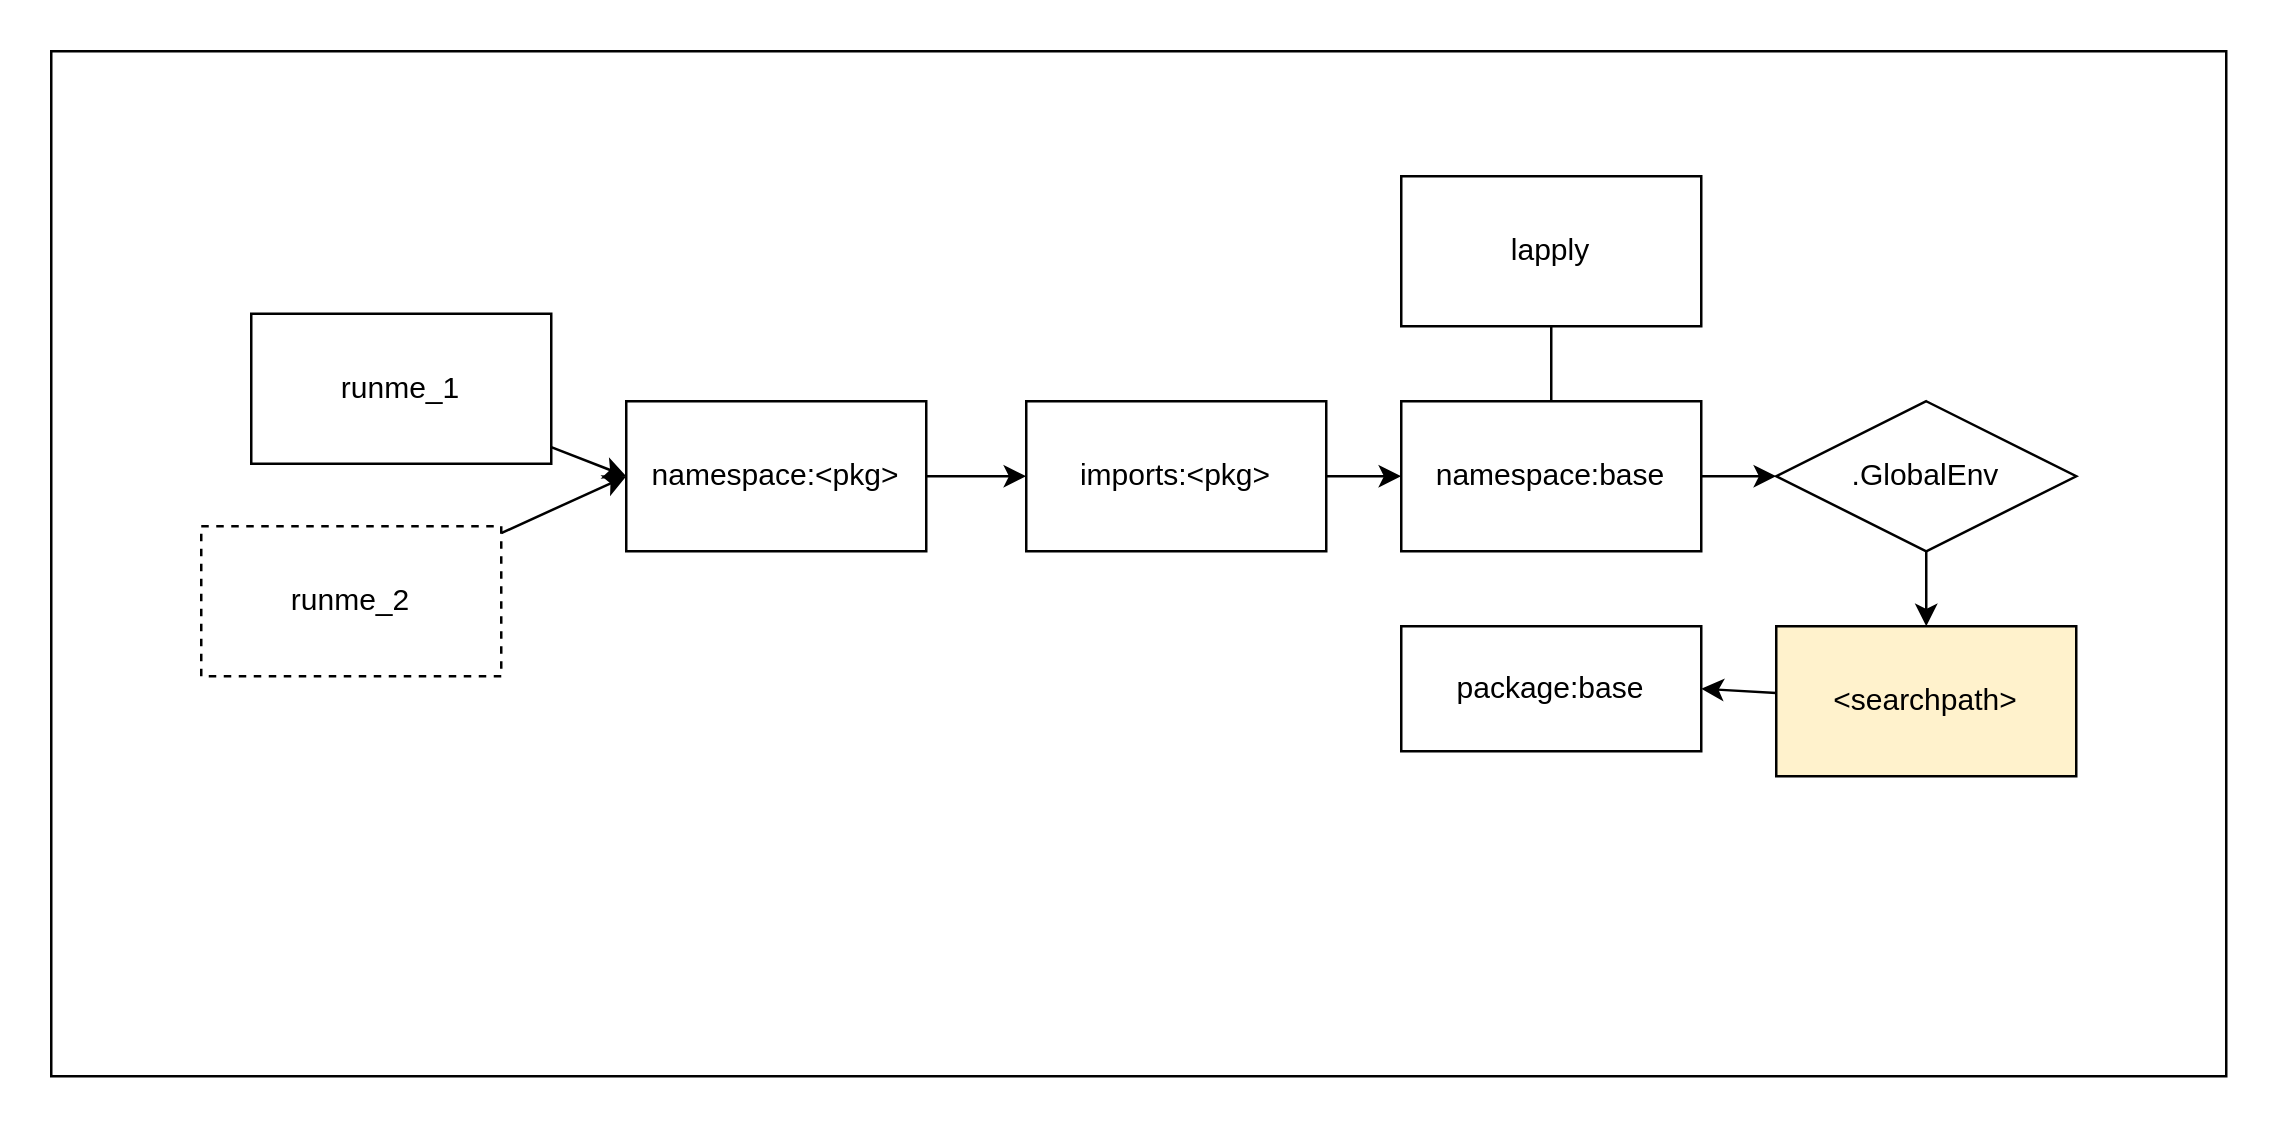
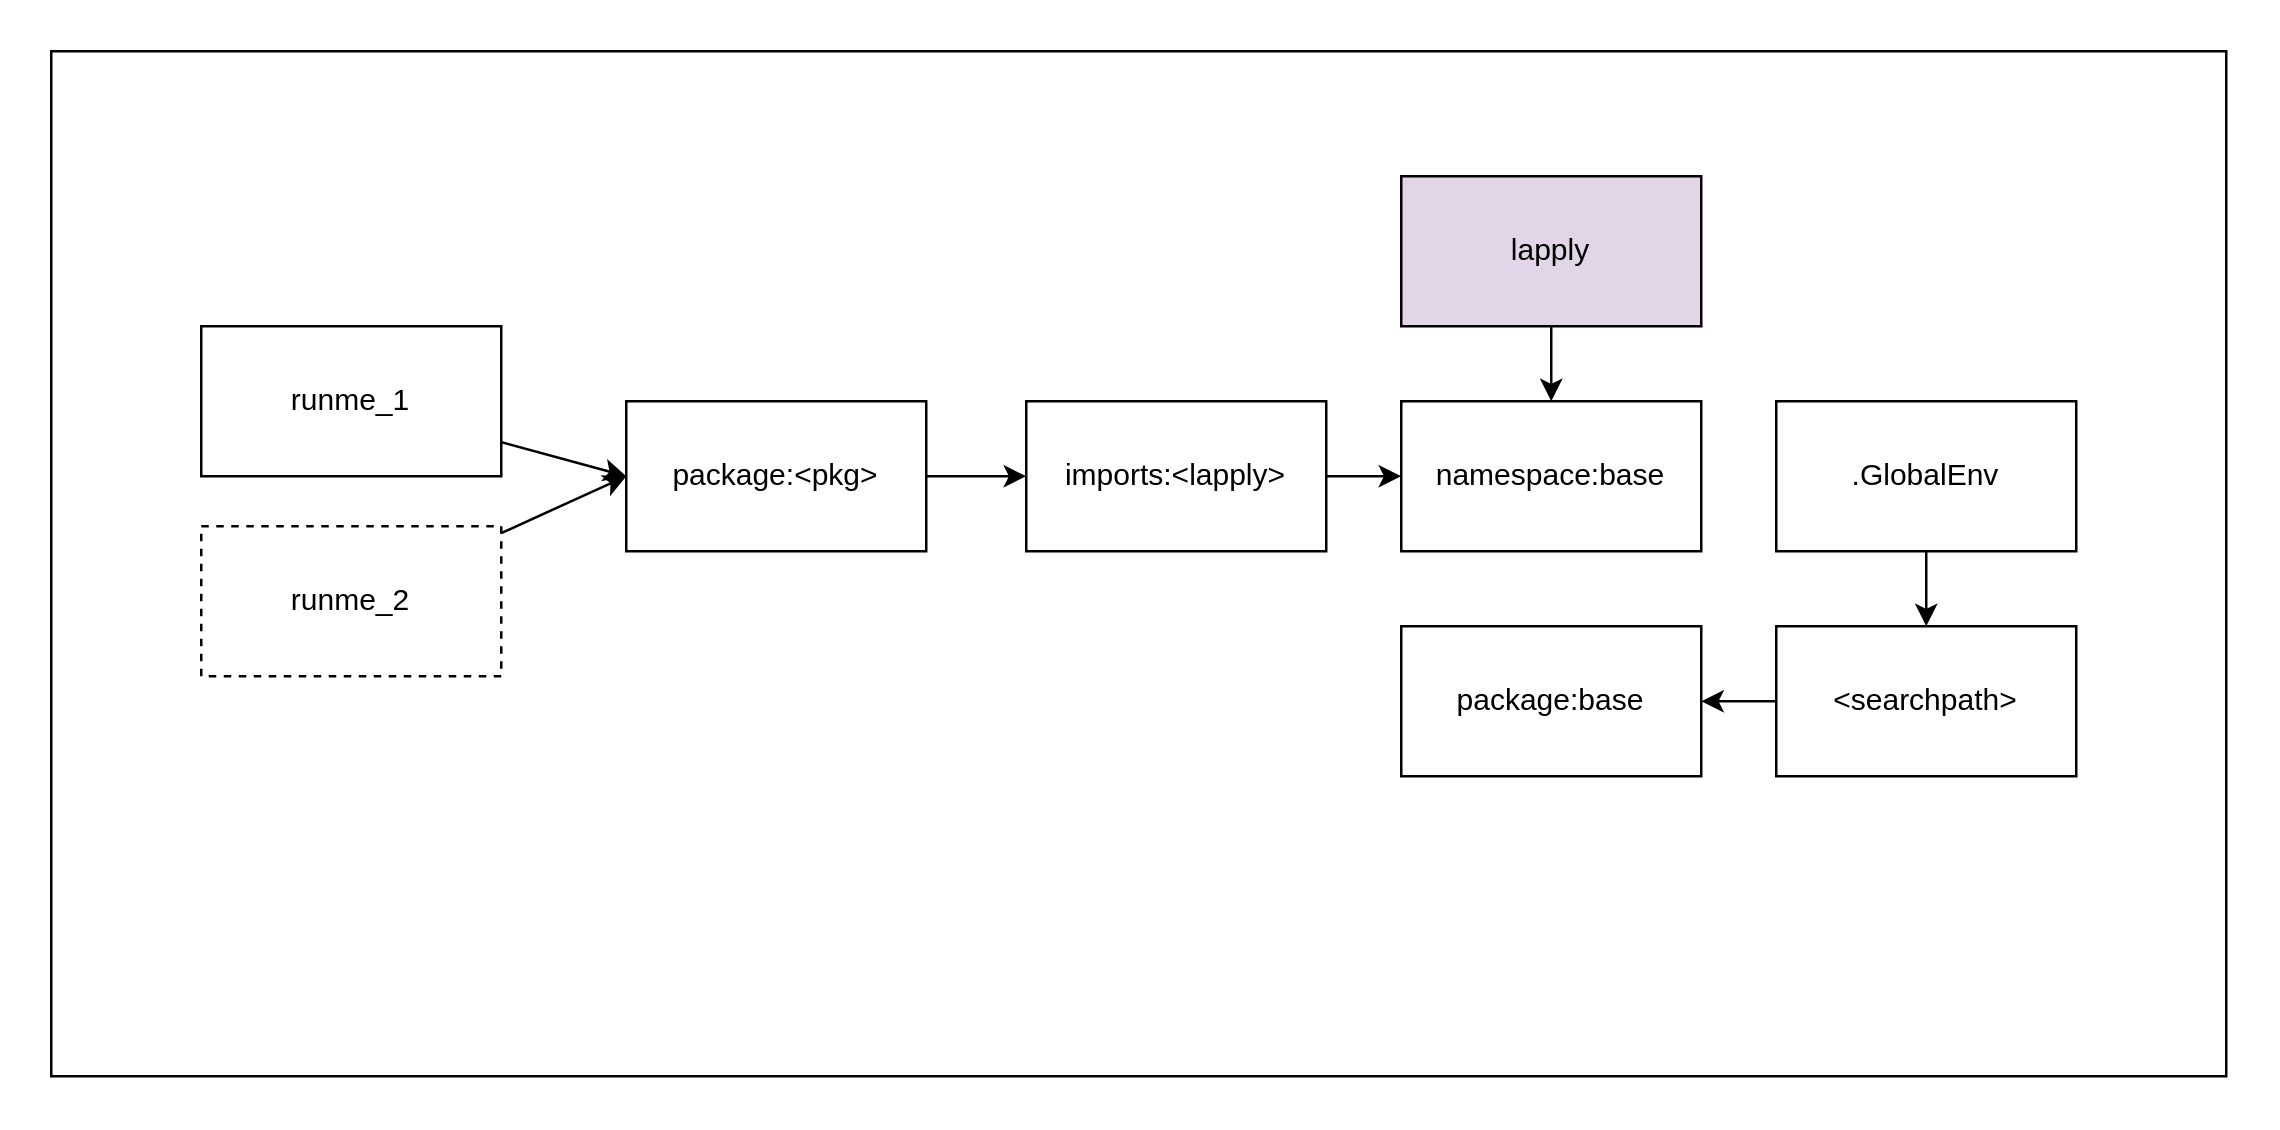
  <mxCell id="0" />
  <mxCell id="1" parent="0" />
  <mxCell id="2" value="" style="rounded=0;whiteSpace=wrap;html=1;" vertex="1" parent="1"><mxGeometry x="20" y="20" width="870" height="410" as="geometry" /></mxCell>
  <mxCell id="3" style="edgeStyle=none;html=1;entryX=0;entryY=0.5;entryDx=0;entryDy=0;" edge="1" parent="1" source="4" target="6"><mxGeometry relative="1" as="geometry" /></mxCell>
  <mxCell id="4" value="runme_2" style="rounded=0;whiteSpace=wrap;html=1;dashed=1;" vertex="1" parent="1"><mxGeometry x="80" y="210" width="120" height="60" as="geometry" /></mxCell>
  <mxCell id="5" style="edgeStyle=none;html=1;entryX=0;entryY=0.5;entryDx=0;entryDy=0;" edge="1" parent="1" source="6" target="8"><mxGeometry relative="1" as="geometry" /></mxCell>
- <mxCell id="6" value="namespace:&amp;lt;pkg&amp;gt;" style="rounded=0;whiteSpace=wrap;html=1;" vertex="1" parent="1"><mxGeometry x="250" y="160" width="120" height="60" as="geometry" /></mxCell>
+ <mxCell id="6" value="package:&amp;lt;pkg&amp;gt;" style="rounded=0;whiteSpace=wrap;html=1;" vertex="1" parent="1"><mxGeometry x="250" y="160" width="120" height="60" as="geometry" /></mxCell>
  <mxCell id="7" style="edgeStyle=none;html=1;" edge="1" parent="1" source="8" target="10"><mxGeometry relative="1" as="geometry" /></mxCell>
- <mxCell id="8" value="imports:&amp;lt;pkg&amp;gt;" style="rounded=0;whiteSpace=wrap;html=1;" vertex="1" parent="1"><mxGeometry x="410" y="160" width="120" height="60" as="geometry" /></mxCell>
- <mxCell id="9" style="edgeStyle=none;html=1;entryX=0;entryY=0.5;entryDx=0;entryDy=0;" edge="1" parent="1" source="10" target="12"><mxGeometry relative="1" as="geometry" /></mxCell>
+ <mxCell id="8" value="imports:&amp;lt;lapply&amp;gt;" style="rounded=0;whiteSpace=wrap;html=1;" vertex="1" parent="1"><mxGeometry x="410" y="160" width="120" height="60" as="geometry" /></mxCell>
  <mxCell id="10" value="namespace:base" style="rounded=0;whiteSpace=wrap;html=1;" vertex="1" parent="1"><mxGeometry x="560" y="160" width="120" height="60" as="geometry" /></mxCell>
  <mxCell id="11" style="edgeStyle=none;html=1;entryX=0.5;entryY=0;entryDx=0;entryDy=0;" edge="1" parent="1" source="12" target="14"><mxGeometry relative="1" as="geometry" /></mxCell>
- <mxCell id="12" value=".GlobalEnv" style="rhombus;whiteSpace=wrap;html=1;" vertex="1" parent="1"><mxGeometry x="710" y="160" width="120" height="60" as="geometry" /></mxCell>
+ <mxCell id="12" value=".GlobalEnv" style="rounded=0;whiteSpace=wrap;html=1;" vertex="1" parent="1"><mxGeometry x="710" y="160" width="120" height="60" as="geometry" /></mxCell>
  <mxCell id="13" style="edgeStyle=none;html=1;entryX=1;entryY=0.5;entryDx=0;entryDy=0;" edge="1" parent="1" source="14" target="15"><mxGeometry relative="1" as="geometry"><mxPoint x="680" y="280" as="targetPoint" /></mxGeometry></mxCell>
- <mxCell id="14" value="&amp;lt;searchpath&amp;gt;" style="rounded=0;whiteSpace=wrap;html=1;fillColor=#fff2cc;" vertex="1" parent="1"><mxGeometry x="710" y="250" width="120" height="60" as="geometry" /></mxCell>
- <mxCell id="15" value="&lt;span style=&quot;text-align: left;&quot;&gt;package:base&lt;/span&gt;" style="rounded=0;whiteSpace=wrap;html=1;" vertex="1" parent="1"><mxGeometry x="560" y="250" width="120" height="50" as="geometry" /></mxCell>
+ <mxCell id="14" value="&amp;lt;searchpath&amp;gt;" style="rounded=0;whiteSpace=wrap;html=1;" vertex="1" parent="1"><mxGeometry x="710" y="250" width="120" height="60" as="geometry" /></mxCell>
+ <mxCell id="15" value="&lt;span style=&quot;text-align: left;&quot;&gt;package:base&lt;/span&gt;" style="rounded=0;whiteSpace=wrap;html=1;" vertex="1" parent="1"><mxGeometry x="560" y="250" width="120" height="60" as="geometry" /></mxCell>
  <mxCell id="16" style="edgeStyle=none;html=1;" edge="1" parent="1" source="17"><mxGeometry relative="1" as="geometry"><mxPoint x="250" y="190" as="targetPoint" /></mxGeometry></mxCell>
- <mxCell id="17" value="runme_1" style="rounded=0;whiteSpace=wrap;html=1;" vertex="1" parent="1"><mxGeometry x="100" y="125" width="120" height="60" as="geometry" /></mxCell>
- <mxCell id="18" style="edgeStyle=none;html=1;entryX=0.5;entryY=0;entryDx=0;entryDy=0;endArrow=none;" edge="1" parent="1" source="19" target="10"><mxGeometry relative="1" as="geometry" /></mxCell>
- <mxCell id="19" value="lapply" style="rounded=0;whiteSpace=wrap;html=1;" vertex="1" parent="1"><mxGeometry x="560" y="70" width="120" height="60" as="geometry" /></mxCell>
+ <mxCell id="17" value="runme_1" style="rounded=0;whiteSpace=wrap;html=1;" vertex="1" parent="1"><mxGeometry x="80" y="130" width="120" height="60" as="geometry" /></mxCell>
+ <mxCell id="18" style="edgeStyle=none;html=1;entryX=0.5;entryY=0;entryDx=0;entryDy=0;" edge="1" parent="1" source="19" target="10"><mxGeometry relative="1" as="geometry" /></mxCell>
+ <mxCell id="19" value="lapply" style="rounded=0;whiteSpace=wrap;html=1;fillColor=#e1d5e7;" vertex="1" parent="1"><mxGeometry x="560" y="70" width="120" height="60" as="geometry" /></mxCell>
